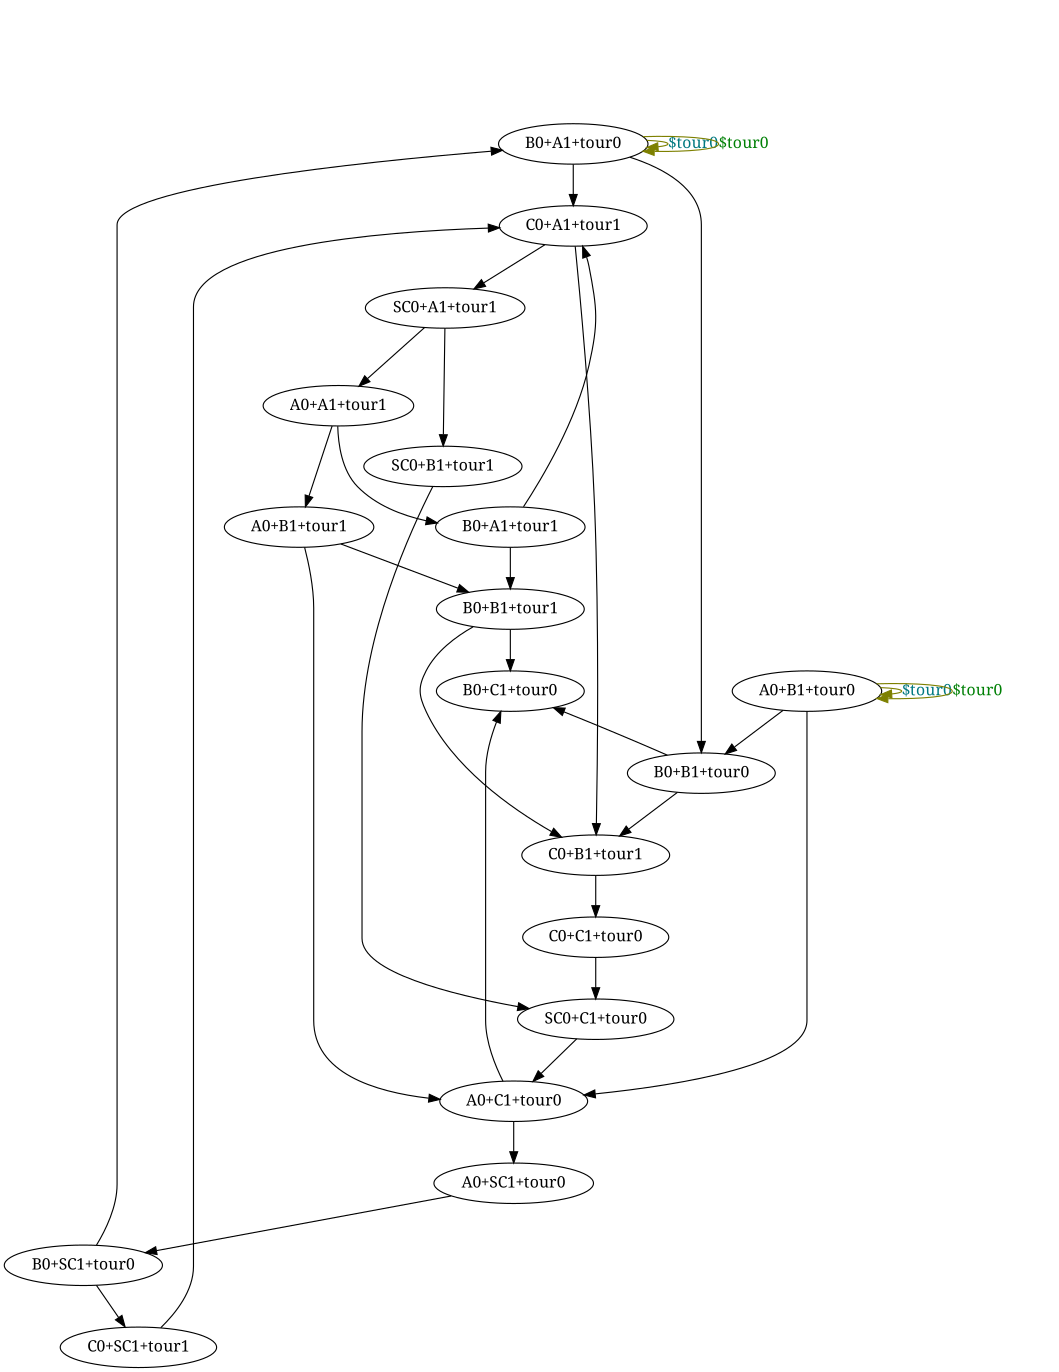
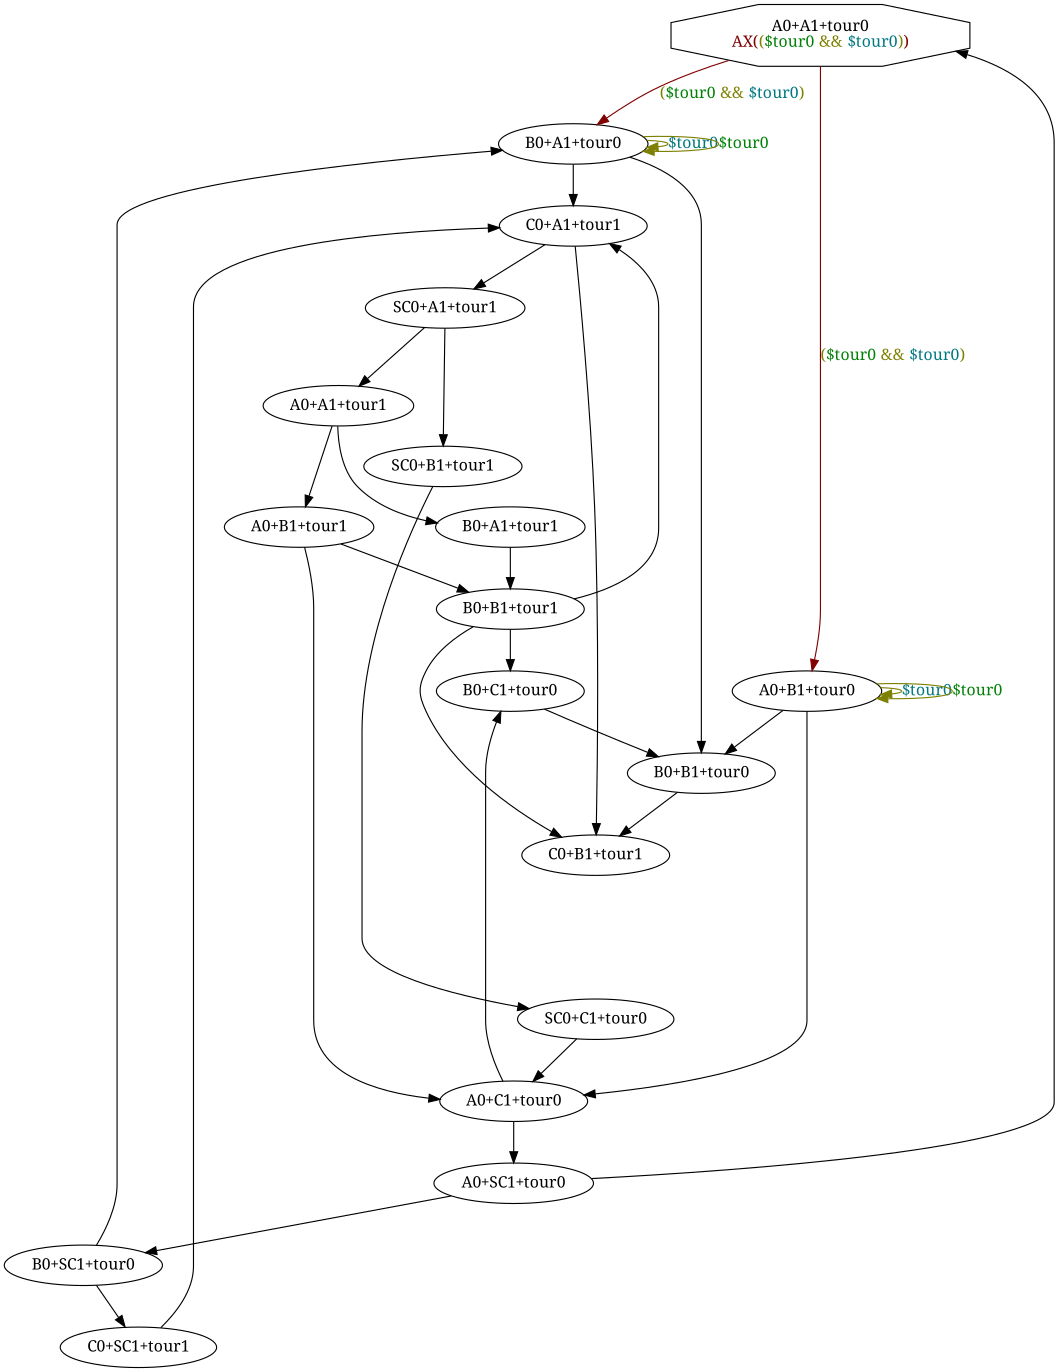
  digraph {
    fontname="Noto Serif"
    node [fontname="Noto Serif"]
    edge [fontname="Noto Serif"]
+   n1 [label=<A0+A1+tour0<BR/><FONT COLOR="0.0 1 0.5">AX(<FONT COLOR="0.17 1 0.5">(<FONT COLOR="0.34 1 0.5">$tour0</FONT> &amp;&amp; <FONT COLOR="0.51 1 0.5">$tour0</FONT>)</FONT>)</FONT>> shape=octagon]
    n2 [label=<B0+A1+tour0>]
    n3 [label=<A0+B1+tour0>]
    n4 [label=<C0+A1+tour1>]
    n5 [label=<B0+B1+tour0>]
    n6 [label=<A0+C1+tour0>]
    n7 [label=<SC0+A1+tour1>]
    n8 [label=<C0+B1+tour1>]
    n9 [label=<B0+C1+tour0>]
    n10 [label=<A0+A1+tour1>]
    n11 [label=<SC0+B1+tour1>]
-   n12 [label=<C0+C1+tour0>]
    n13 [label=<B0+A1+tour1>]
    n14 [label=<A0+B1+tour1>]
    n15 [label=<SC0+C1+tour0>]
    n16 [label=<B0+B1+tour1>]
    n17 [label=<A0+SC1+tour0>]
    n18 [label=<B0+SC1+tour0>]
    n19 [label=<C0+SC1+tour1>]
+   n1 -> n2 [color="0.0 1 0.5" label=<<FONT COLOR="0.17 1 0.5">(<FONT COLOR="0.34 1 0.5">$tour0</FONT> &amp;&amp; <FONT COLOR="0.51 1 0.5">$tour0</FONT>)</FONT>>]
+   n1 -> n3 [color="0.0 1 0.5" label=<<FONT COLOR="0.17 1 0.5">(<FONT COLOR="0.34 1 0.5">$tour0</FONT> &amp;&amp; <FONT COLOR="0.51 1 0.5">$tour0</FONT>)</FONT>>]
    n2 -> n2 [color="0.17 1 0.5" label=<<FONT COLOR="0.51 1 0.5">$tour0</FONT>>]
    n2 -> n2 [color="0.17 1 0.5" label=<<FONT COLOR="0.34 1 0.5">$tour0</FONT>>]
    n2 -> n4
    n2 -> n5
    n3 -> n3 [color="0.17 1 0.5" label=<<FONT COLOR="0.51 1 0.5">$tour0</FONT>>]
    n3 -> n3 [color="0.17 1 0.5" label=<<FONT COLOR="0.34 1 0.5">$tour0</FONT>>]
    n3 -> n5
    n3 -> n6
    n4 -> n7
    n4 -> n8
    n5 -> n8
-   n5 -> n9
+   n9 -> n5
    n6 -> n9
    n6 -> n17
    n7 -> n10
    n7 -> n11
-   n8 -> n12
    n10 -> n13
    n10 -> n14
    n11 -> n15
-   n12 -> n15
-   n13 -> n4
+   n16 -> n4
    n13 -> n16
    n14 -> n6
    n14 -> n16
    n15 -> n6
    n16 -> n8
    n16 -> n9
+   n17 -> n1
    n17 -> n18
    n18 -> n2
    n18 -> n19
    n19 -> n4
  }
